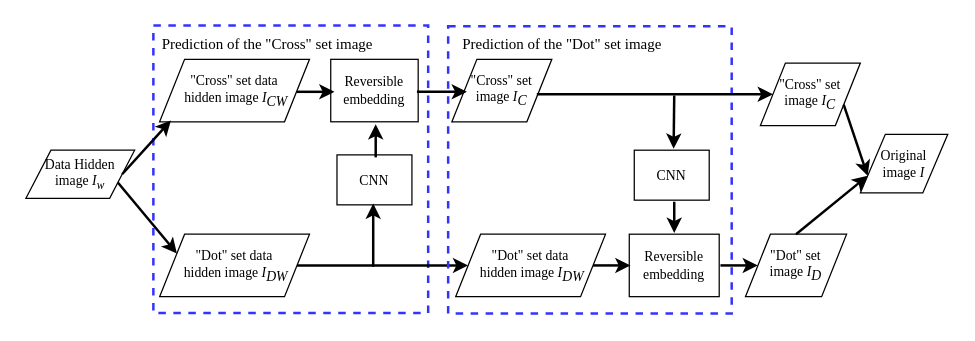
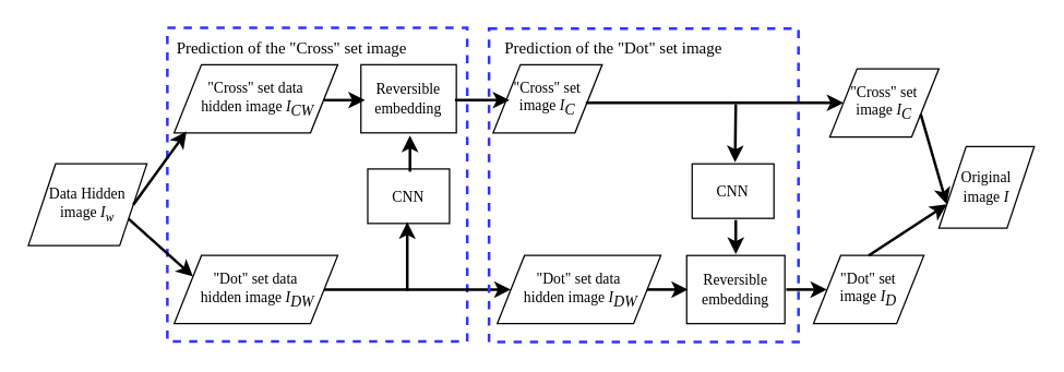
  <mxCell id="0" />
  <mxCell id="1" parent="0" />
  <mxCell id="2" value="&lt;font style=&quot;font-size: 11px&quot;&gt;&quot;Cross&quot; set &lt;br&gt;image &lt;i style=&quot;font-size: 11px&quot;&gt;I&lt;sub style=&quot;font-size: 11px&quot;&gt;C&lt;/sub&gt;&lt;/i&gt;&lt;/font&gt;" style="shape=parallelogram;perimeter=parallelogramPerimeter;whiteSpace=wrap;html=1;fixedSize=1;sketch=0;fontFamily=Times New Roman;fontSize=11;fontColor=#000000;strokeColor=#000000;strokeWidth=1;fillColor=#FFFFFF;" parent="1" vertex="1"><mxGeometry x="608" y="50" width="80" height="50" as="geometry" /></mxCell>
  <mxCell id="3" value="&lt;font style=&quot;font-size: 11px&quot;&gt;&quot;Dot&quot; set &lt;br&gt;image &lt;i style=&quot;font-size: 11px&quot;&gt;I&lt;sub style=&quot;font-size: 11px&quot;&gt;D&lt;/sub&gt;&lt;/i&gt;&lt;/font&gt;" style="shape=parallelogram;perimeter=parallelogramPerimeter;whiteSpace=wrap;html=1;fixedSize=1;sketch=0;fontFamily=Times New Roman;fontSize=11;fontColor=#000000;strokeColor=#000000;strokeWidth=1;fillColor=#FFFFFF;" parent="1" vertex="1"><mxGeometry x="596" y="187" width="81" height="50" as="geometry" /></mxCell>
  <mxCell id="4" value="CNN" style="rounded=0;whiteSpace=wrap;html=1;sketch=0;fontFamily=Times New Roman;fontSize=11;fontColor=#000000;strokeColor=#000000;strokeWidth=1;fillColor=#FFFFFF;" parent="1" vertex="1"><mxGeometry x="269" y="123.5" width="60" height="40" as="geometry" /></mxCell>
  <mxCell id="5" value="Reversible &lt;br&gt;embedding" style="rounded=0;whiteSpace=wrap;html=1;sketch=0;fontFamily=Times New Roman;fontSize=11;fontColor=#000000;strokeColor=#000000;strokeWidth=1;fillColor=#FFFFFF;" parent="1" vertex="1"><mxGeometry x="264" y="47" width="70" height="50" as="geometry" /></mxCell>
  <mxCell id="6" value="&lt;h1&gt;&lt;br&gt;&lt;/h1&gt;" style="text;html=1;strokeColor=#3333FF;fillColor=none;spacing=5;spacingTop=-20;whiteSpace=wrap;overflow=hidden;rounded=0;sketch=0;fontFamily=Times New Roman;fontSize=16;fontColor=#000000;dashed=1;strokeWidth=2;" parent="1" vertex="1"><mxGeometry x="122" y="20" width="220" height="230" as="geometry" /></mxCell>
  <mxCell id="7" value="Prediction of the &quot;Cross&quot; set image&amp;nbsp;" style="text;html=1;strokeColor=none;fillColor=none;align=center;verticalAlign=middle;whiteSpace=wrap;rounded=0;dashed=1;sketch=0;fontFamily=Times New Roman;fontSize=12;fontColor=#000000;" parent="1" vertex="1"><mxGeometry x="115" y="20" width="200" height="30" as="geometry" /></mxCell>
  <mxCell id="8" value="&lt;font style=&quot;font-size: 11px&quot;&gt;&quot;Cross&quot; set &lt;br&gt;image &lt;i style=&quot;font-size: 11px&quot;&gt;I&lt;sub style=&quot;font-size: 11px&quot;&gt;C&lt;/sub&gt;&lt;/i&gt;&lt;/font&gt;" style="shape=parallelogram;perimeter=parallelogramPerimeter;whiteSpace=wrap;html=1;fixedSize=1;sketch=0;fontFamily=Times New Roman;fontSize=11;fontColor=#000000;strokeColor=#000000;strokeWidth=1;fillColor=#FFFFFF;" parent="1" vertex="1"><mxGeometry x="361" y="47" width="80" height="50" as="geometry" /></mxCell>
  <mxCell id="9" value="" style="endArrow=classic;html=1;rounded=0;fontFamily=Times New Roman;fontSize=16;fontColor=#000000;strokeColor=#000000;strokeWidth=2;exitX=1;exitY=0.5;exitDx=0;exitDy=0;" parent="1" source="14" target="10" edge="1"><mxGeometry width="50" height="50" relative="1" as="geometry"><mxPoint x="318" y="212" as="sourcePoint" /><mxPoint x="338" y="211.75" as="targetPoint" /></mxGeometry></mxCell>
  <mxCell id="10" value="&lt;font style=&quot;font-size: 11px; line-height: 1;&quot;&gt;&quot;Dot&quot; set data&lt;br style=&quot;font-size: 11px;&quot;&gt;&amp;nbsp;hidden image &lt;i style=&quot;font-size: 11px;&quot;&gt;I&lt;sub style=&quot;font-size: 11px;&quot;&gt;DW&lt;/sub&gt;&lt;/i&gt;&lt;/font&gt;" style="shape=parallelogram;perimeter=parallelogramPerimeter;whiteSpace=wrap;html=1;fixedSize=1;sketch=0;fontFamily=Times New Roman;fontSize=11;fontColor=#000000;strokeColor=#000000;strokeWidth=1;fillColor=#FFFFFF;" parent="1" vertex="1"><mxGeometry x="364" y="187" width="120" height="50" as="geometry" /></mxCell>
  <mxCell id="11" value="&lt;h1&gt;&lt;br&gt;&lt;/h1&gt;" style="text;html=1;strokeColor=#3333FF;fillColor=none;spacing=5;spacingTop=-20;whiteSpace=wrap;overflow=hidden;rounded=0;sketch=0;fontFamily=Times New Roman;fontSize=16;fontColor=#000000;dashed=1;strokeWidth=2;" parent="1" vertex="1"><mxGeometry x="358" y="20.5" width="227" height="230" as="geometry" /></mxCell>
  <mxCell id="12" value="Prediction of the &quot;Dot&quot; set image&amp;nbsp;" style="text;html=1;strokeColor=none;fillColor=none;align=center;verticalAlign=middle;whiteSpace=wrap;rounded=0;dashed=1;sketch=0;fontFamily=Times New Roman;fontSize=12;fontColor=#000000;" parent="1" vertex="1"><mxGeometry x="351" y="20" width="200" height="30" as="geometry" /></mxCell>
  <mxCell id="13" value="Reversible &lt;br&gt;embedding" style="rounded=0;whiteSpace=wrap;html=1;sketch=0;fontFamily=Times New Roman;fontSize=11;fontColor=#000000;strokeColor=#000000;strokeWidth=1;fillColor=#FFFFFF;" parent="1" vertex="1"><mxGeometry x="503" y="187" width="72" height="50" as="geometry" /></mxCell>
  <mxCell id="14" value="&lt;font style=&quot;font-size: 11px; line-height: 1;&quot;&gt;&quot;Dot&quot; set data&lt;br style=&quot;font-size: 11px;&quot;&gt;&amp;nbsp;hidden image &lt;i style=&quot;font-size: 11px;&quot;&gt;I&lt;sub style=&quot;font-size: 11px;&quot;&gt;DW&lt;/sub&gt;&lt;/i&gt;&lt;/font&gt;" style="shape=parallelogram;perimeter=parallelogramPerimeter;whiteSpace=wrap;html=1;fixedSize=1;sketch=0;fontFamily=Times New Roman;fontSize=11;fontColor=#000000;strokeColor=#000000;strokeWidth=1;fillColor=#FFFFFF;" parent="1" vertex="1"><mxGeometry x="127" y="187" width="120" height="50" as="geometry" /></mxCell>
  <mxCell id="15" value="&lt;font style=&quot;font-size: 11px ; line-height: 1&quot;&gt;&quot;Cross&quot; set data&lt;br style=&quot;font-size: 11px&quot;&gt;&amp;nbsp;hidden image &lt;i style=&quot;font-size: 11px&quot;&gt;I&lt;sub style=&quot;font-size: 11px&quot;&gt;CW&lt;/sub&gt;&lt;/i&gt;&lt;/font&gt;" style="shape=parallelogram;perimeter=parallelogramPerimeter;whiteSpace=wrap;html=1;fixedSize=1;sketch=0;fontFamily=Times New Roman;fontSize=11;fontColor=#000000;strokeColor=#000000;strokeWidth=1;fillColor=#FFFFFF;" parent="1" vertex="1"><mxGeometry x="127" y="47" width="120" height="50" as="geometry" /></mxCell>
  <mxCell id="16" value="CNN" style="rounded=0;whiteSpace=wrap;html=1;sketch=0;fontFamily=Times New Roman;fontSize=11;fontColor=#000000;strokeColor=#000000;strokeWidth=1;fillColor=#FFFFFF;" parent="1" vertex="1"><mxGeometry x="507" y="119.75" width="60" height="40" as="geometry" /></mxCell>
  <mxCell id="17" value="" style="endArrow=classic;html=1;rounded=0;strokeColor=#000000;strokeWidth=2;entryX=0;entryY=0.5;entryDx=0;entryDy=0;" parent="1" target="2" edge="1"><mxGeometry width="50" height="50" relative="1" as="geometry"><mxPoint x="429" y="75" as="sourcePoint" /><mxPoint x="469" y="75" as="targetPoint" /></mxGeometry></mxCell>
- <mxCell id="18" value="&lt;font style=&quot;font-size: 11px&quot;&gt;Data Hidden&lt;br style=&quot;font-size: 11px&quot;&gt;image &lt;i&gt;I&lt;sub&gt;w&lt;/sub&gt;&lt;/i&gt;&lt;/font&gt;" style="shape=parallelogram;perimeter=parallelogramPerimeter;whiteSpace=wrap;html=1;fixedSize=1;sketch=0;fontFamily=Times New Roman;fontSize=11;fontColor=#000000;strokeColor=#000000;strokeWidth=1;fillColor=#FFFFFF;" parent="1" vertex="1"><mxGeometry x="20" y="119.75" width="87" height="38.5" as="geometry" /></mxCell>
- <mxCell id="19" value="&lt;font style=&quot;font-size: 11px&quot;&gt;Original &lt;br style=&quot;font-size: 11px&quot;&gt;image &lt;i&gt;I&lt;/i&gt;&lt;/font&gt;" style="shape=parallelogram;perimeter=parallelogramPerimeter;whiteSpace=wrap;html=1;fixedSize=1;sketch=0;fontFamily=Times New Roman;fontSize=11;fontColor=#000000;strokeColor=#000000;strokeWidth=1;fillColor=#FFFFFF;" parent="1" vertex="1"><mxGeometry x="688" y="107" width="70" height="47" as="geometry" /></mxCell>
+ <mxCell id="18" value="&lt;font style=&quot;font-size: 11px&quot;&gt;Data Hidden&lt;br style=&quot;font-size: 11px&quot;&gt;image &lt;i&gt;I&lt;sub&gt;w&lt;/sub&gt;&lt;/i&gt;&lt;/font&gt;" style="shape=parallelogram;perimeter=parallelogramPerimeter;whiteSpace=wrap;html=1;fixedSize=1;sketch=0;fontFamily=Times New Roman;fontSize=11;fontColor=#000000;strokeColor=#000000;strokeWidth=1;fillColor=#FFFFFF;" parent="1" vertex="1"><mxGeometry x="20" y="119.75" width="87" height="60" as="geometry" /></mxCell>
+ <mxCell id="19" value="&lt;font style=&quot;font-size: 11px&quot;&gt;Original &lt;br style=&quot;font-size: 11px&quot;&gt;image &lt;i&gt;I&lt;/i&gt;&lt;/font&gt;" style="shape=parallelogram;perimeter=parallelogramPerimeter;whiteSpace=wrap;html=1;fixedSize=1;sketch=0;fontFamily=Times New Roman;fontSize=11;fontColor=#000000;strokeColor=#000000;strokeWidth=1;fillColor=#FFFFFF;" parent="1" vertex="1"><mxGeometry x="688" y="107" width="70" height="60" as="geometry" /></mxCell>
  <mxCell id="20" value="" style="endArrow=classic;html=1;rounded=0;strokeColor=#000000;strokeWidth=2;entryX=0.5;entryY=1;entryDx=0;entryDy=0;exitX=0.5;exitY=0;exitDx=0;exitDy=0;" parent="1" edge="1"><mxGeometry width="50" height="50" relative="1" as="geometry"><mxPoint x="300" y="125.5" as="sourcePoint" /><mxPoint x="300" y="99" as="targetPoint" /></mxGeometry></mxCell>
  <mxCell id="21" value="" style="endArrow=classic;html=1;rounded=0;entryX=0.075;entryY=0.98;entryDx=0;entryDy=0;entryPerimeter=0;exitX=1;exitY=0.5;exitDx=0;exitDy=0;strokeWidth=2;" parent="1" source="18" target="15" edge="1"><mxGeometry width="50" height="50" relative="1" as="geometry"><mxPoint x="88" y="158" as="sourcePoint" /><mxPoint x="138" y="108" as="targetPoint" /></mxGeometry></mxCell>
  <mxCell id="22" value="" style="endArrow=classic;html=1;rounded=0;exitX=1;exitY=0.75;exitDx=0;exitDy=0;entryX=0;entryY=0.25;entryDx=0;entryDy=0;strokeWidth=2;" parent="1" source="18" target="14" edge="1"><mxGeometry width="50" height="50" relative="1" as="geometry"><mxPoint x="77" y="213.5" as="sourcePoint" /><mxPoint x="127" y="163.5" as="targetPoint" /></mxGeometry></mxCell>
  <mxCell id="23" value="" style="endArrow=classic;html=1;rounded=0;entryX=0.5;entryY=1;entryDx=0;entryDy=0;strokeWidth=2;" parent="1" edge="1"><mxGeometry width="50" height="50" relative="1" as="geometry"><mxPoint x="298" y="213" as="sourcePoint" /><mxPoint x="298" y="162.5" as="targetPoint" /></mxGeometry></mxCell>
  <mxCell id="24" value="" style="endArrow=classic;html=1;rounded=0;strokeWidth=2;" parent="1" edge="1"><mxGeometry width="50" height="50" relative="1" as="geometry"><mxPoint x="237" y="73" as="sourcePoint" /><mxPoint x="267" y="73" as="targetPoint" /></mxGeometry></mxCell>
  <mxCell id="25" value="" style="endArrow=classic;html=1;rounded=0;strokeWidth=2;" parent="1" edge="1"><mxGeometry width="50" height="50" relative="1" as="geometry"><mxPoint x="333" y="73" as="sourcePoint" /><mxPoint x="373" y="73" as="targetPoint" /></mxGeometry></mxCell>
  <mxCell id="26" value="" style="endArrow=classic;html=1;rounded=0;strokeWidth=2;" parent="1" edge="1"><mxGeometry width="50" height="50" relative="1" as="geometry"><mxPoint x="474" y="212" as="sourcePoint" /><mxPoint x="504" y="212" as="targetPoint" /></mxGeometry></mxCell>
  <mxCell id="27" value="" style="endArrow=classic;html=1;rounded=0;strokeWidth=2;" parent="1" edge="1"><mxGeometry width="50" height="50" relative="1" as="geometry"><mxPoint x="539" y="76" as="sourcePoint" /><mxPoint x="538.5" y="118.5" as="targetPoint" /></mxGeometry></mxCell>
  <mxCell id="28" value="" style="endArrow=classic;html=1;rounded=0;strokeWidth=2;" parent="1" edge="1"><mxGeometry width="50" height="50" relative="1" as="geometry"><mxPoint x="539" y="161" as="sourcePoint" /><mxPoint x="539" y="186" as="targetPoint" /></mxGeometry></mxCell>
  <mxCell id="29" value="" style="endArrow=classic;html=1;rounded=0;strokeWidth=2;" parent="1" edge="1"><mxGeometry width="50" height="50" relative="1" as="geometry"><mxPoint x="576" y="212" as="sourcePoint" /><mxPoint x="606" y="212" as="targetPoint" /></mxGeometry></mxCell>
  <mxCell id="30" value="" style="endArrow=classic;html=1;rounded=0;strokeWidth=2;exitX=0.5;exitY=0;exitDx=0;exitDy=0;entryX=0;entryY=0.75;entryDx=0;entryDy=0;" parent="1" source="3" target="19" edge="1"><mxGeometry width="50" height="50" relative="1" as="geometry"><mxPoint x="648" y="204" as="sourcePoint" /><mxPoint x="698" y="154" as="targetPoint" /></mxGeometry></mxCell>
  <mxCell id="31" value="" style="endArrow=classic;html=1;rounded=0;strokeWidth=2;entryX=0;entryY=0.75;entryDx=0;entryDy=0;exitX=1;exitY=0.75;exitDx=0;exitDy=0;" parent="1" source="2" target="19" edge="1"><mxGeometry width="50" height="50" relative="1" as="geometry"><mxPoint x="638" y="150" as="sourcePoint" /><mxPoint x="688" y="100" as="targetPoint" /></mxGeometry></mxCell>
